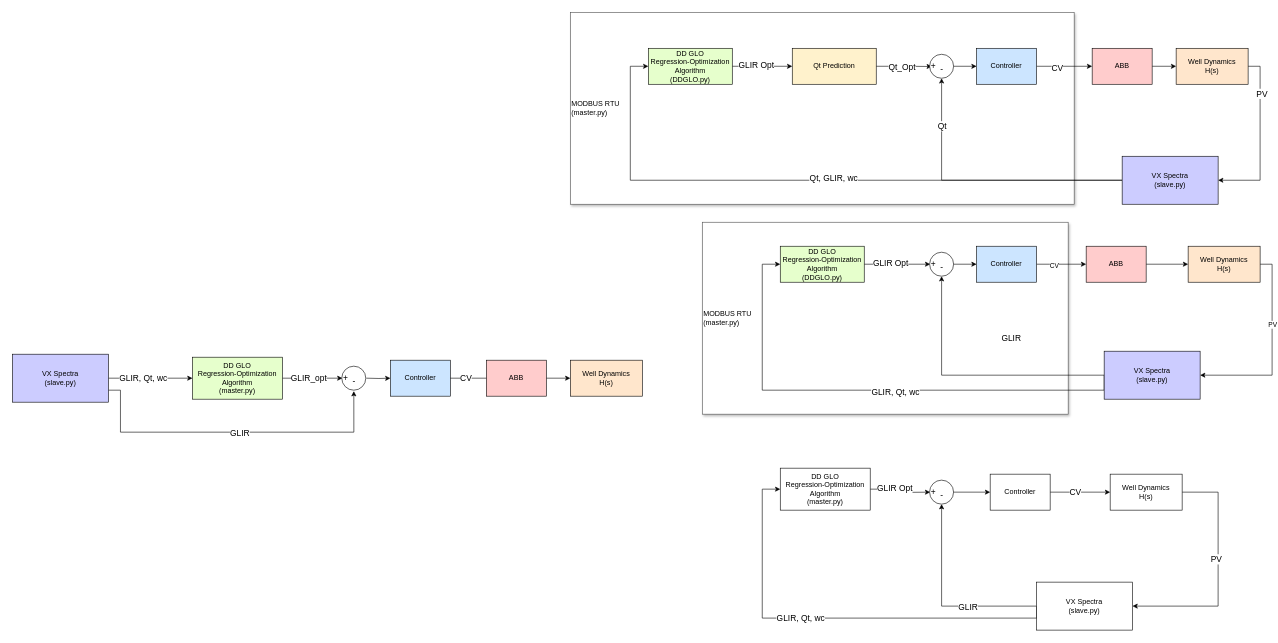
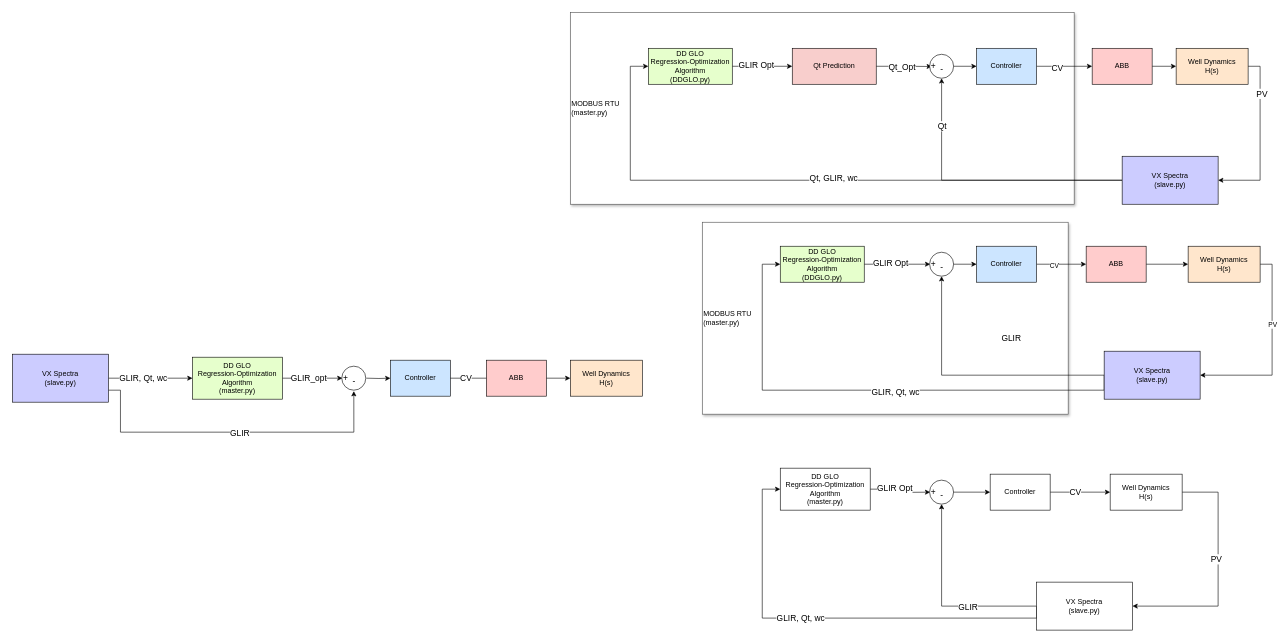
  <mxCell id="0" />
  <mxCell id="1" parent="0" />
  <mxCell id="2" value="MODBUS RTU&lt;br&gt;&lt;div style=&quot;&quot;&gt;&lt;span style=&quot;background-color: initial;&quot;&gt;(master.py)&lt;/span&gt;&lt;/div&gt;" style="rounded=0;whiteSpace=wrap;html=1;strokeColor=#4D4D4D;fillColor=#FFFFFF;shadow=1;align=left;" vertex="1" parent="1"><mxGeometry x="950" y="20" width="840" height="320" as="geometry" /></mxCell>
  <mxCell id="3" value="MODBUS RTU&lt;br&gt;&lt;div style=&quot;&quot;&gt;&lt;span style=&quot;background-color: initial;&quot;&gt;(master.py)&lt;/span&gt;&lt;/div&gt;" style="rounded=0;whiteSpace=wrap;html=1;strokeColor=#4D4D4D;fillColor=#FFFFFF;shadow=1;align=left;" parent="1" vertex="1"><mxGeometry x="1170" y="370" width="610" height="320" as="geometry" /></mxCell>
  <mxCell id="4" style="edgeStyle=orthogonalEdgeStyle;rounded=0;orthogonalLoop=1;jettySize=auto;html=1;exitX=0;exitY=0.5;exitDx=0;exitDy=0;fontSize=14;" parent="1" source="8" target="23" edge="1"><mxGeometry relative="1" as="geometry" /></mxCell>
  <mxCell id="5" value="&lt;font style=&quot;font-size: 14px;&quot;&gt;Qt&lt;/font&gt;" style="edgeLabel;html=1;align=center;verticalAlign=middle;resizable=0;points=[];" vertex="1" connectable="0" parent="4"><mxGeometry x="0.366" relative="1" as="geometry"><mxPoint y="-70" as="offset" /></mxGeometry></mxCell>
  <mxCell id="6" style="edgeStyle=orthogonalEdgeStyle;rounded=0;orthogonalLoop=1;jettySize=auto;html=1;exitX=0;exitY=0.5;exitDx=0;exitDy=0;entryX=0;entryY=0.5;entryDx=0;entryDy=0;fontSize=14;" parent="1" source="8" target="16" edge="1"><mxGeometry relative="1" as="geometry"><Array as="points"><mxPoint x="1050" y="300" /><mxPoint x="1050" y="110" /></Array></mxGeometry></mxCell>
  <mxCell id="7" value="Qt, GLIR, wc" style="edgeLabel;html=1;align=center;verticalAlign=middle;resizable=0;points=[];fontSize=14;" vertex="1" connectable="0" parent="6"><mxGeometry x="-0.073" y="-4" relative="1" as="geometry"><mxPoint as="offset" /></mxGeometry></mxCell>
  <mxCell id="8" value="VX Spectra&lt;br&gt;(slave.py)" style="rounded=0;whiteSpace=wrap;html=1;fillColor=#CCCCFF;" parent="1" vertex="1"><mxGeometry x="1870" y="260" width="160" height="80" as="geometry" /></mxCell>
  <mxCell id="9" style="edgeStyle=orthogonalEdgeStyle;rounded=0;orthogonalLoop=1;jettySize=auto;html=1;exitX=1;exitY=0.5;exitDx=0;exitDy=0;entryX=1;entryY=0.5;entryDx=0;entryDy=0;" parent="1" source="11" target="8" edge="1"><mxGeometry relative="1" as="geometry" /></mxCell>
  <mxCell id="10" value="PV" style="edgeLabel;html=1;align=center;verticalAlign=middle;resizable=0;points=[];fontSize=14;" vertex="1" connectable="0" parent="9"><mxGeometry x="-0.534" y="2" relative="1" as="geometry"><mxPoint as="offset" /></mxGeometry></mxCell>
  <mxCell id="11" value="Well Dynamics&lt;br&gt;H(s)" style="rounded=0;whiteSpace=wrap;html=1;fillColor=#FFE6CC;" parent="1" vertex="1"><mxGeometry x="1960" y="80" width="120" height="60" as="geometry" /></mxCell>
  <mxCell id="12" style="edgeStyle=orthogonalEdgeStyle;rounded=0;orthogonalLoop=1;jettySize=auto;html=1;exitX=1;exitY=0.5;exitDx=0;exitDy=0;entryX=0;entryY=0.5;entryDx=0;entryDy=0;" parent="1" source="13" target="11" edge="1"><mxGeometry relative="1" as="geometry" /></mxCell>
  <mxCell id="13" value="ABB" style="rounded=0;whiteSpace=wrap;html=1;fillColor=#FFCCCC;" parent="1" vertex="1"><mxGeometry x="1820" y="80" width="100" height="60" as="geometry" /></mxCell>
  <mxCell id="14" style="edgeStyle=orthogonalEdgeStyle;rounded=0;orthogonalLoop=1;jettySize=auto;html=1;exitX=1;exitY=0.5;exitDx=0;exitDy=0;entryX=0;entryY=0.5;entryDx=0;entryDy=0;" parent="1" source="16" target="19" edge="1"><mxGeometry relative="1" as="geometry" /></mxCell>
  <mxCell id="15" value="GLIR Opt" style="edgeLabel;html=1;align=center;verticalAlign=middle;resizable=0;points=[];fontSize=14;" parent="14" vertex="1" connectable="0"><mxGeometry x="-0.22" y="2" relative="1" as="geometry"><mxPoint as="offset" /></mxGeometry></mxCell>
  <mxCell id="16" value="DD GLO&lt;br&gt;Regression-Optimization Algorithm&lt;br&gt;(DDGLO.py)" style="rounded=0;whiteSpace=wrap;html=1;fillColor=#E6FFCC;" parent="1" vertex="1"><mxGeometry x="1080" y="80" width="140" height="60" as="geometry" /></mxCell>
  <mxCell id="17" style="edgeStyle=orthogonalEdgeStyle;rounded=0;orthogonalLoop=1;jettySize=auto;html=1;exitX=1;exitY=0.5;exitDx=0;exitDy=0;entryX=-0.044;entryY=0.345;entryDx=0;entryDy=0;entryPerimeter=0;fontSize=14;" parent="1" source="19" target="23" edge="1"><mxGeometry relative="1" as="geometry" /></mxCell>
  <mxCell id="18" value="Qt_Opt" style="edgeLabel;html=1;align=center;verticalAlign=middle;resizable=0;points=[];fontSize=14;" parent="17" vertex="1" connectable="0"><mxGeometry x="-0.102" relative="1" as="geometry"><mxPoint as="offset" /></mxGeometry></mxCell>
- <mxCell id="19" value="Qt Prediction" style="rounded=0;whiteSpace=wrap;html=1;fillColor=#FFF2CC;" parent="1" vertex="1"><mxGeometry x="1320" y="80" width="140" height="60" as="geometry" /></mxCell>
+ <mxCell id="19" value="Qt Prediction" style="rounded=0;whiteSpace=wrap;html=1;fillColor=#f8cecc;" parent="1" vertex="1"><mxGeometry x="1320" y="80" width="140" height="60" as="geometry" /></mxCell>
  <mxCell id="20" value="" style="group" parent="1" vertex="1" connectable="0"><mxGeometry x="1540" y="90" width="49" height="40" as="geometry" /></mxCell>
  <mxCell id="21" value="" style="ellipse;whiteSpace=wrap;html=1;aspect=fixed;" parent="20" vertex="1"><mxGeometry x="9" width="40" height="40" as="geometry" /></mxCell>
  <mxCell id="22" value="&lt;font style=&quot;font-size: 14px;&quot;&gt;+&lt;/font&gt;" style="text;html=1;align=center;verticalAlign=middle;resizable=0;points=[];autosize=1;strokeColor=none;fillColor=none;" parent="20" vertex="1"><mxGeometry y="5" width="30" height="30" as="geometry" /></mxCell>
  <mxCell id="23" value="&lt;font style=&quot;font-size: 14px;&quot;&gt;-&lt;/font&gt;" style="text;html=1;align=center;verticalAlign=middle;resizable=0;points=[];autosize=1;strokeColor=none;fillColor=none;" parent="20" vertex="1"><mxGeometry x="14" y="10" width="30" height="30" as="geometry" /></mxCell>
  <mxCell id="24" style="edgeStyle=orthogonalEdgeStyle;rounded=0;orthogonalLoop=1;jettySize=auto;html=1;exitX=1;exitY=0.5;exitDx=0;exitDy=0;entryX=0;entryY=0.5;entryDx=0;entryDy=0;fontSize=14;" parent="1" source="26" target="13" edge="1"><mxGeometry relative="1" as="geometry" /></mxCell>
  <mxCell id="25" value="CV" style="edgeLabel;html=1;align=center;verticalAlign=middle;resizable=0;points=[];fontSize=14;" vertex="1" connectable="0" parent="24"><mxGeometry x="-0.264" y="-2" relative="1" as="geometry"><mxPoint as="offset" /></mxGeometry></mxCell>
  <mxCell id="26" value="Controller" style="rounded=0;whiteSpace=wrap;html=1;fillColor=#CCE5FF;" parent="1" vertex="1"><mxGeometry x="1627.29" y="80" width="100" height="60" as="geometry" /></mxCell>
  <mxCell id="27" style="edgeStyle=orthogonalEdgeStyle;rounded=0;orthogonalLoop=1;jettySize=auto;html=1;exitX=1;exitY=0.5;exitDx=0;exitDy=0;entryX=0;entryY=0.5;entryDx=0;entryDy=0;fontSize=14;" parent="1" source="21" target="26" edge="1"><mxGeometry relative="1" as="geometry" /></mxCell>
  <mxCell id="28" style="edgeStyle=orthogonalEdgeStyle;rounded=0;orthogonalLoop=1;jettySize=auto;html=1;exitX=0;exitY=0.5;exitDx=0;exitDy=0;fontSize=14;" parent="1" source="32" target="44" edge="1"><mxGeometry relative="1" as="geometry" /></mxCell>
  <mxCell id="29" value="GLIR" style="edgeLabel;html=1;align=center;verticalAlign=middle;resizable=0;points=[];fontSize=14;" parent="28" vertex="1" connectable="0"><mxGeometry x="-0.3" y="1" relative="1" as="geometry"><mxPoint x="-3" y="-63" as="offset" /></mxGeometry></mxCell>
  <mxCell id="30" style="edgeStyle=orthogonalEdgeStyle;rounded=0;orthogonalLoop=1;jettySize=auto;html=1;exitX=0;exitY=0.5;exitDx=0;exitDy=0;entryX=0;entryY=0.5;entryDx=0;entryDy=0;fontSize=14;" parent="1" source="32" target="40" edge="1"><mxGeometry relative="1" as="geometry"><Array as="points"><mxPoint x="1840" y="650" /><mxPoint x="1270" y="650" /><mxPoint x="1270" y="440" /></Array></mxGeometry></mxCell>
  <mxCell id="31" value="&lt;span style=&quot;font-size: 14px;&quot;&gt;GLIR, Qt, wc&lt;/span&gt;" style="edgeLabel;html=1;align=center;verticalAlign=middle;resizable=0;points=[];" parent="30" vertex="1" connectable="0"><mxGeometry x="-0.104" y="4" relative="1" as="geometry"><mxPoint y="-1" as="offset" /></mxGeometry></mxCell>
  <mxCell id="32" value="VX Spectra&lt;br&gt;(slave.py)" style="rounded=0;whiteSpace=wrap;html=1;fillColor=#CCCCFF;" parent="1" vertex="1"><mxGeometry x="1840" y="585" width="160" height="80" as="geometry" /></mxCell>
  <mxCell id="33" style="edgeStyle=orthogonalEdgeStyle;rounded=0;orthogonalLoop=1;jettySize=auto;html=1;exitX=1;exitY=0.5;exitDx=0;exitDy=0;entryX=1;entryY=0.5;entryDx=0;entryDy=0;" parent="1" source="35" target="32" edge="1"><mxGeometry relative="1" as="geometry" /></mxCell>
  <mxCell id="34" value="PV" style="edgeLabel;html=1;align=center;verticalAlign=middle;resizable=0;points=[];" parent="33" vertex="1" connectable="0"><mxGeometry x="-0.286" relative="1" as="geometry"><mxPoint y="4" as="offset" /></mxGeometry></mxCell>
  <mxCell id="35" value="Well Dynamics&lt;br&gt;H(s)" style="rounded=0;whiteSpace=wrap;html=1;fillColor=#FFE6CC;" parent="1" vertex="1"><mxGeometry x="1980" y="410" width="120" height="60" as="geometry" /></mxCell>
  <mxCell id="36" style="edgeStyle=orthogonalEdgeStyle;rounded=0;orthogonalLoop=1;jettySize=auto;html=1;exitX=1;exitY=0.5;exitDx=0;exitDy=0;entryX=0;entryY=0.5;entryDx=0;entryDy=0;" parent="1" source="37" target="35" edge="1"><mxGeometry relative="1" as="geometry" /></mxCell>
  <mxCell id="37" value="ABB" style="rounded=0;whiteSpace=wrap;html=1;fillColor=#FFCCCC;" parent="1" vertex="1"><mxGeometry x="1810" y="410" width="100" height="60" as="geometry" /></mxCell>
  <mxCell id="38" style="edgeStyle=orthogonalEdgeStyle;rounded=0;orthogonalLoop=1;jettySize=auto;html=1;exitX=1;exitY=0.5;exitDx=0;exitDy=0;entryX=0;entryY=0.5;entryDx=0;entryDy=0;" parent="1" source="40" edge="1"><mxGeometry relative="1" as="geometry"><mxPoint x="1550" y="440" as="targetPoint" /></mxGeometry></mxCell>
  <mxCell id="39" value="GLIR Opt" style="edgeLabel;html=1;align=center;verticalAlign=middle;resizable=0;points=[];fontSize=14;" parent="38" vertex="1" connectable="0"><mxGeometry x="-0.22" y="2" relative="1" as="geometry"><mxPoint as="offset" /></mxGeometry></mxCell>
  <mxCell id="40" value="DD GLO&lt;br&gt;Regression-Optimization Algorithm&lt;br&gt;(DDGLO.py)" style="rounded=0;whiteSpace=wrap;html=1;fillColor=#E6FFCC;" parent="1" vertex="1"><mxGeometry x="1300" y="410" width="140" height="60" as="geometry" /></mxCell>
  <mxCell id="41" value="" style="group" parent="1" vertex="1" connectable="0"><mxGeometry x="1540" y="420" width="49" height="40" as="geometry" /></mxCell>
  <mxCell id="42" value="" style="ellipse;whiteSpace=wrap;html=1;aspect=fixed;" parent="41" vertex="1"><mxGeometry x="9" width="40" height="40" as="geometry" /></mxCell>
  <mxCell id="43" value="&lt;font style=&quot;font-size: 14px;&quot;&gt;+&lt;/font&gt;" style="text;html=1;align=center;verticalAlign=middle;resizable=0;points=[];autosize=1;strokeColor=none;fillColor=none;" parent="41" vertex="1"><mxGeometry y="5" width="30" height="30" as="geometry" /></mxCell>
  <mxCell id="44" value="&lt;font style=&quot;font-size: 14px;&quot;&gt;-&lt;/font&gt;" style="text;html=1;align=center;verticalAlign=middle;resizable=0;points=[];autosize=1;strokeColor=none;fillColor=none;" parent="41" vertex="1"><mxGeometry x="14" y="10" width="30" height="30" as="geometry" /></mxCell>
  <mxCell id="45" style="edgeStyle=orthogonalEdgeStyle;rounded=0;orthogonalLoop=1;jettySize=auto;html=1;exitX=1;exitY=0.5;exitDx=0;exitDy=0;entryX=0;entryY=0.5;entryDx=0;entryDy=0;fontSize=14;" parent="1" source="47" target="37" edge="1"><mxGeometry relative="1" as="geometry" /></mxCell>
  <mxCell id="46" value="CV" style="edgeLabel;html=1;align=center;verticalAlign=middle;resizable=0;points=[];" parent="45" vertex="1" connectable="0"><mxGeometry x="-0.288" y="-1" relative="1" as="geometry"><mxPoint as="offset" /></mxGeometry></mxCell>
  <mxCell id="47" value="Controller" style="rounded=0;whiteSpace=wrap;html=1;fillColor=#CCE5FF;" parent="1" vertex="1"><mxGeometry x="1627.29" y="410" width="100" height="60" as="geometry" /></mxCell>
  <mxCell id="48" style="edgeStyle=orthogonalEdgeStyle;rounded=0;orthogonalLoop=1;jettySize=auto;html=1;exitX=1;exitY=0.5;exitDx=0;exitDy=0;entryX=0;entryY=0.5;entryDx=0;entryDy=0;fontSize=14;" parent="1" source="42" target="47" edge="1"><mxGeometry relative="1" as="geometry" /></mxCell>
  <mxCell id="49" style="edgeStyle=orthogonalEdgeStyle;rounded=0;orthogonalLoop=1;jettySize=auto;html=1;exitX=0;exitY=0.5;exitDx=0;exitDy=0;fontSize=14;" parent="1" source="53" target="63" edge="1"><mxGeometry relative="1" as="geometry" /></mxCell>
  <mxCell id="50" value="GLIR" style="edgeLabel;html=1;align=center;verticalAlign=middle;resizable=0;points=[];fontSize=14;" parent="49" vertex="1" connectable="0"><mxGeometry x="-0.3" y="1" relative="1" as="geometry"><mxPoint as="offset" /></mxGeometry></mxCell>
  <mxCell id="51" style="edgeStyle=orthogonalEdgeStyle;rounded=0;orthogonalLoop=1;jettySize=auto;html=1;exitX=0;exitY=0.5;exitDx=0;exitDy=0;entryX=0;entryY=0.5;entryDx=0;entryDy=0;fontSize=14;" parent="1" source="53" target="59" edge="1"><mxGeometry relative="1" as="geometry"><Array as="points"><mxPoint x="1739.95" y="1030" /><mxPoint x="1269.95" y="1030" /><mxPoint x="1269.95" y="820" /></Array></mxGeometry></mxCell>
  <mxCell id="52" value="GLIR, Qt, wc" style="edgeLabel;html=1;align=center;verticalAlign=middle;resizable=0;points=[];fontSize=14;" parent="51" vertex="1" connectable="0"><mxGeometry x="0.174" y="-1" relative="1" as="geometry"><mxPoint as="offset" /></mxGeometry></mxCell>
  <mxCell id="53" value="VX Spectra&lt;br&gt;(slave.py)" style="rounded=0;whiteSpace=wrap;html=1;" parent="1" vertex="1"><mxGeometry x="1727.29" y="970" width="160" height="80" as="geometry" /></mxCell>
  <mxCell id="54" style="edgeStyle=orthogonalEdgeStyle;rounded=0;orthogonalLoop=1;jettySize=auto;html=1;exitX=1;exitY=0.5;exitDx=0;exitDy=0;entryX=1;entryY=0.5;entryDx=0;entryDy=0;" parent="1" source="56" target="53" edge="1"><mxGeometry relative="1" as="geometry"><Array as="points"><mxPoint x="2030" y="820" /><mxPoint x="2030" y="1010" /></Array></mxGeometry></mxCell>
  <mxCell id="55" value="PV" style="edgeLabel;html=1;align=center;verticalAlign=middle;resizable=0;points=[];fontSize=14;" parent="54" vertex="1" connectable="0"><mxGeometry x="-0.348" y="-4" relative="1" as="geometry"><mxPoint y="43" as="offset" /></mxGeometry></mxCell>
  <mxCell id="56" value="Well Dynamics&lt;br&gt;H(s)" style="rounded=0;whiteSpace=wrap;html=1;" parent="1" vertex="1"><mxGeometry x="1850" y="790" width="120" height="60" as="geometry" /></mxCell>
  <mxCell id="57" style="edgeStyle=orthogonalEdgeStyle;rounded=0;orthogonalLoop=1;jettySize=auto;html=1;exitX=1;exitY=0.5;exitDx=0;exitDy=0;entryX=0;entryY=0.5;entryDx=0;entryDy=0;" parent="1" source="59" edge="1"><mxGeometry relative="1" as="geometry"><mxPoint x="1549.95" y="820" as="targetPoint" /></mxGeometry></mxCell>
  <mxCell id="58" value="GLIR Opt" style="edgeLabel;html=1;align=center;verticalAlign=middle;resizable=0;points=[];fontSize=14;" parent="57" vertex="1" connectable="0"><mxGeometry x="-0.22" y="2" relative="1" as="geometry"><mxPoint as="offset" /></mxGeometry></mxCell>
  <mxCell id="59" value="DD GLO&lt;br&gt;Regression-Optimization Algorithm&lt;br&gt;(master.py)" style="rounded=0;whiteSpace=wrap;html=1;" parent="1" vertex="1"><mxGeometry x="1300" y="780" width="149.95" height="70" as="geometry" /></mxCell>
  <mxCell id="60" value="" style="group" parent="1" vertex="1" connectable="0"><mxGeometry x="1539.95" y="800" width="49" height="40" as="geometry" /></mxCell>
  <mxCell id="61" value="" style="ellipse;whiteSpace=wrap;html=1;aspect=fixed;" parent="60" vertex="1"><mxGeometry x="9" width="40" height="40" as="geometry" /></mxCell>
  <mxCell id="62" value="&lt;font style=&quot;font-size: 14px;&quot;&gt;+&lt;/font&gt;" style="text;html=1;align=center;verticalAlign=middle;resizable=0;points=[];autosize=1;strokeColor=none;fillColor=none;" parent="60" vertex="1"><mxGeometry y="5" width="30" height="30" as="geometry" /></mxCell>
  <mxCell id="63" value="&lt;font style=&quot;font-size: 14px;&quot;&gt;-&lt;/font&gt;" style="text;html=1;align=center;verticalAlign=middle;resizable=0;points=[];autosize=1;strokeColor=none;fillColor=none;" parent="60" vertex="1"><mxGeometry x="14" y="10" width="30" height="30" as="geometry" /></mxCell>
  <mxCell id="64" style="edgeStyle=orthogonalEdgeStyle;rounded=0;orthogonalLoop=1;jettySize=auto;html=1;exitX=1;exitY=0.5;exitDx=0;exitDy=0;entryX=0;entryY=0.5;entryDx=0;entryDy=0;fontSize=14;" parent="1" source="66" target="56" edge="1"><mxGeometry relative="1" as="geometry"><mxPoint x="1809.95" y="820" as="targetPoint" /></mxGeometry></mxCell>
  <mxCell id="65" value="CV" style="edgeLabel;html=1;align=center;verticalAlign=middle;resizable=0;points=[];fontSize=14;" parent="64" vertex="1" connectable="0"><mxGeometry x="-0.162" relative="1" as="geometry"><mxPoint as="offset" /></mxGeometry></mxCell>
  <mxCell id="66" value="Controller" style="rounded=0;whiteSpace=wrap;html=1;" parent="1" vertex="1"><mxGeometry x="1649.95" y="790" width="100" height="60" as="geometry" /></mxCell>
  <mxCell id="67" style="edgeStyle=orthogonalEdgeStyle;rounded=0;orthogonalLoop=1;jettySize=auto;html=1;exitX=1;exitY=0.5;exitDx=0;exitDy=0;entryX=0;entryY=0.5;entryDx=0;entryDy=0;fontSize=14;" parent="1" source="61" target="66" edge="1"><mxGeometry relative="1" as="geometry" /></mxCell>
  <mxCell id="68" style="edgeStyle=orthogonalEdgeStyle;rounded=0;orthogonalLoop=1;jettySize=auto;html=1;exitX=1;exitY=0.5;exitDx=0;exitDy=0;entryX=0;entryY=0.5;entryDx=0;entryDy=0;fontSize=14;" parent="1" source="72" target="76" edge="1"><mxGeometry relative="1" as="geometry" /></mxCell>
  <mxCell id="69" value="GLIR, Qt, wc" style="edgeLabel;html=1;align=center;verticalAlign=middle;resizable=0;points=[];fontSize=14;" parent="68" vertex="1" connectable="0"><mxGeometry x="-0.181" relative="1" as="geometry"><mxPoint as="offset" /></mxGeometry></mxCell>
  <mxCell id="70" style="edgeStyle=orthogonalEdgeStyle;rounded=0;orthogonalLoop=1;jettySize=auto;html=1;exitX=1;exitY=0.75;exitDx=0;exitDy=0;entryX=0.502;entryY=1.055;entryDx=0;entryDy=0;entryPerimeter=0;fontSize=14;" parent="1" source="72" target="82" edge="1"><mxGeometry relative="1" as="geometry"><Array as="points"><mxPoint x="200" y="650" /><mxPoint x="200" y="720" /><mxPoint x="590" y="720" /><mxPoint x="590" y="652" /></Array></mxGeometry></mxCell>
  <mxCell id="71" value="GLIR" style="edgeLabel;html=1;align=center;verticalAlign=middle;resizable=0;points=[];fontSize=14;" parent="70" vertex="1" connectable="0"><mxGeometry x="0.219" y="-1" relative="1" as="geometry"><mxPoint x="-46" as="offset" /></mxGeometry></mxCell>
  <mxCell id="72" value="VX Spectra&lt;br&gt;(slave.py)" style="rounded=0;whiteSpace=wrap;html=1;fillColor=#CCCCFF;" parent="1" vertex="1"><mxGeometry x="20" y="590" width="160" height="80" as="geometry" /></mxCell>
  <mxCell id="73" value="Well Dynamics&lt;br&gt;H(s)" style="rounded=0;whiteSpace=wrap;html=1;fillColor=#FFE6CC;" parent="1" vertex="1"><mxGeometry x="950" y="600" width="120" height="60" as="geometry" /></mxCell>
  <mxCell id="74" style="edgeStyle=orthogonalEdgeStyle;rounded=0;orthogonalLoop=1;jettySize=auto;html=1;exitX=1;exitY=0.5;exitDx=0;exitDy=0;" parent="1" source="76" edge="1"><mxGeometry relative="1" as="geometry"><mxPoint x="570" y="630" as="targetPoint" /></mxGeometry></mxCell>
  <mxCell id="75" value="GLIR_opt" style="edgeLabel;html=1;align=center;verticalAlign=middle;resizable=0;points=[];fontSize=14;" parent="74" vertex="1" connectable="0"><mxGeometry x="0.158" y="-2" relative="1" as="geometry"><mxPoint x="-14" y="-2" as="offset" /></mxGeometry></mxCell>
  <mxCell id="76" value="DD GLO&lt;br&gt;Regression-Optimization Algorithm&lt;br&gt;(master.py)" style="rounded=0;whiteSpace=wrap;html=1;fillColor=#E6FFCC;" parent="1" vertex="1"><mxGeometry x="320" y="595" width="149.95" height="70" as="geometry" /></mxCell>
  <mxCell id="77" style="edgeStyle=orthogonalEdgeStyle;rounded=0;orthogonalLoop=1;jettySize=auto;html=1;exitX=1;exitY=0.5;exitDx=0;exitDy=0;entryX=0;entryY=0.5;entryDx=0;entryDy=0;fontSize=14;startArrow=none;" parent="1" source="84" target="73" edge="1"><mxGeometry relative="1" as="geometry"><mxPoint x="834.95" y="630" as="targetPoint" /></mxGeometry></mxCell>
  <mxCell id="78" value="Controller" style="rounded=0;whiteSpace=wrap;html=1;fillColor=#CCE5FF;" parent="1" vertex="1"><mxGeometry x="650" y="600" width="100" height="60" as="geometry" /></mxCell>
  <mxCell id="79" value="" style="group" parent="1" vertex="1" connectable="0"><mxGeometry x="560" y="610" width="49" height="40" as="geometry" /></mxCell>
  <mxCell id="80" value="" style="ellipse;whiteSpace=wrap;html=1;aspect=fixed;" parent="79" vertex="1"><mxGeometry x="9" width="40" height="40" as="geometry" /></mxCell>
  <mxCell id="81" value="&lt;font style=&quot;font-size: 14px;&quot;&gt;+&lt;/font&gt;" style="text;html=1;align=center;verticalAlign=middle;resizable=0;points=[];autosize=1;strokeColor=none;fillColor=none;" parent="79" vertex="1"><mxGeometry y="5" width="30" height="30" as="geometry" /></mxCell>
  <mxCell id="82" value="&lt;font style=&quot;font-size: 14px;&quot;&gt;-&lt;/font&gt;" style="text;html=1;align=center;verticalAlign=middle;resizable=0;points=[];autosize=1;strokeColor=none;fillColor=none;" parent="79" vertex="1"><mxGeometry x="14" y="10" width="30" height="30" as="geometry" /></mxCell>
  <mxCell id="83" style="edgeStyle=orthogonalEdgeStyle;rounded=0;orthogonalLoop=1;jettySize=auto;html=1;entryX=0;entryY=0.5;entryDx=0;entryDy=0;fontSize=14;" parent="1" target="78" edge="1"><mxGeometry relative="1" as="geometry"><mxPoint x="610" y="630" as="sourcePoint" /></mxGeometry></mxCell>
  <mxCell id="84" value="ABB" style="rounded=0;whiteSpace=wrap;html=1;fillColor=#FFCCCC;" parent="1" vertex="1"><mxGeometry x="810" y="600" width="100" height="60" as="geometry" /></mxCell>
  <mxCell id="85" value="" style="edgeStyle=orthogonalEdgeStyle;rounded=0;orthogonalLoop=1;jettySize=auto;html=1;exitX=1;exitY=0.5;exitDx=0;exitDy=0;entryX=0;entryY=0.5;entryDx=0;entryDy=0;fontSize=14;endArrow=none;" parent="1" source="78" target="84" edge="1"><mxGeometry relative="1" as="geometry"><mxPoint x="1000" y="630" as="targetPoint" /><mxPoint x="750" y="630" as="sourcePoint" /></mxGeometry></mxCell>
  <mxCell id="86" value="CV" style="edgeLabel;html=1;align=center;verticalAlign=middle;resizable=0;points=[];fontSize=14;" parent="85" vertex="1" connectable="0"><mxGeometry x="-0.162" relative="1" as="geometry"><mxPoint as="offset" /></mxGeometry></mxCell>
